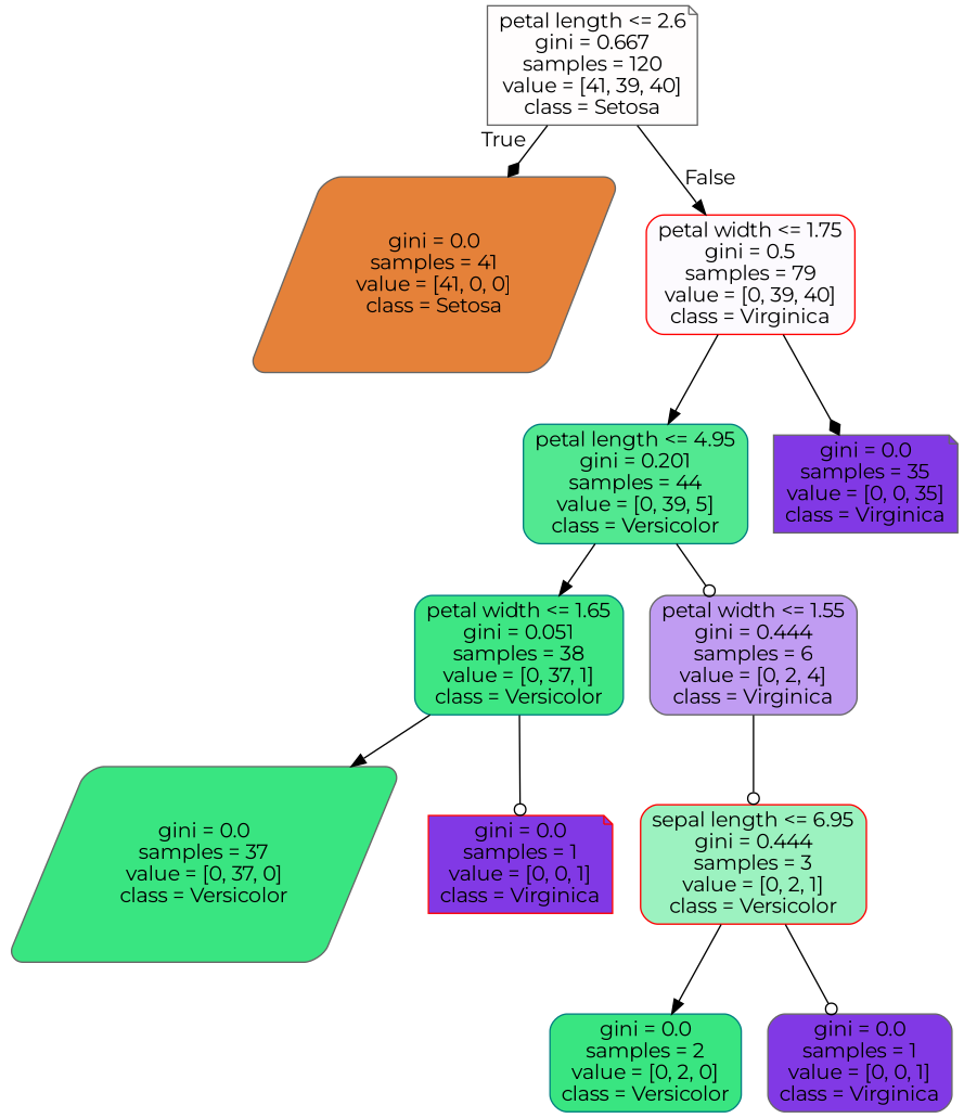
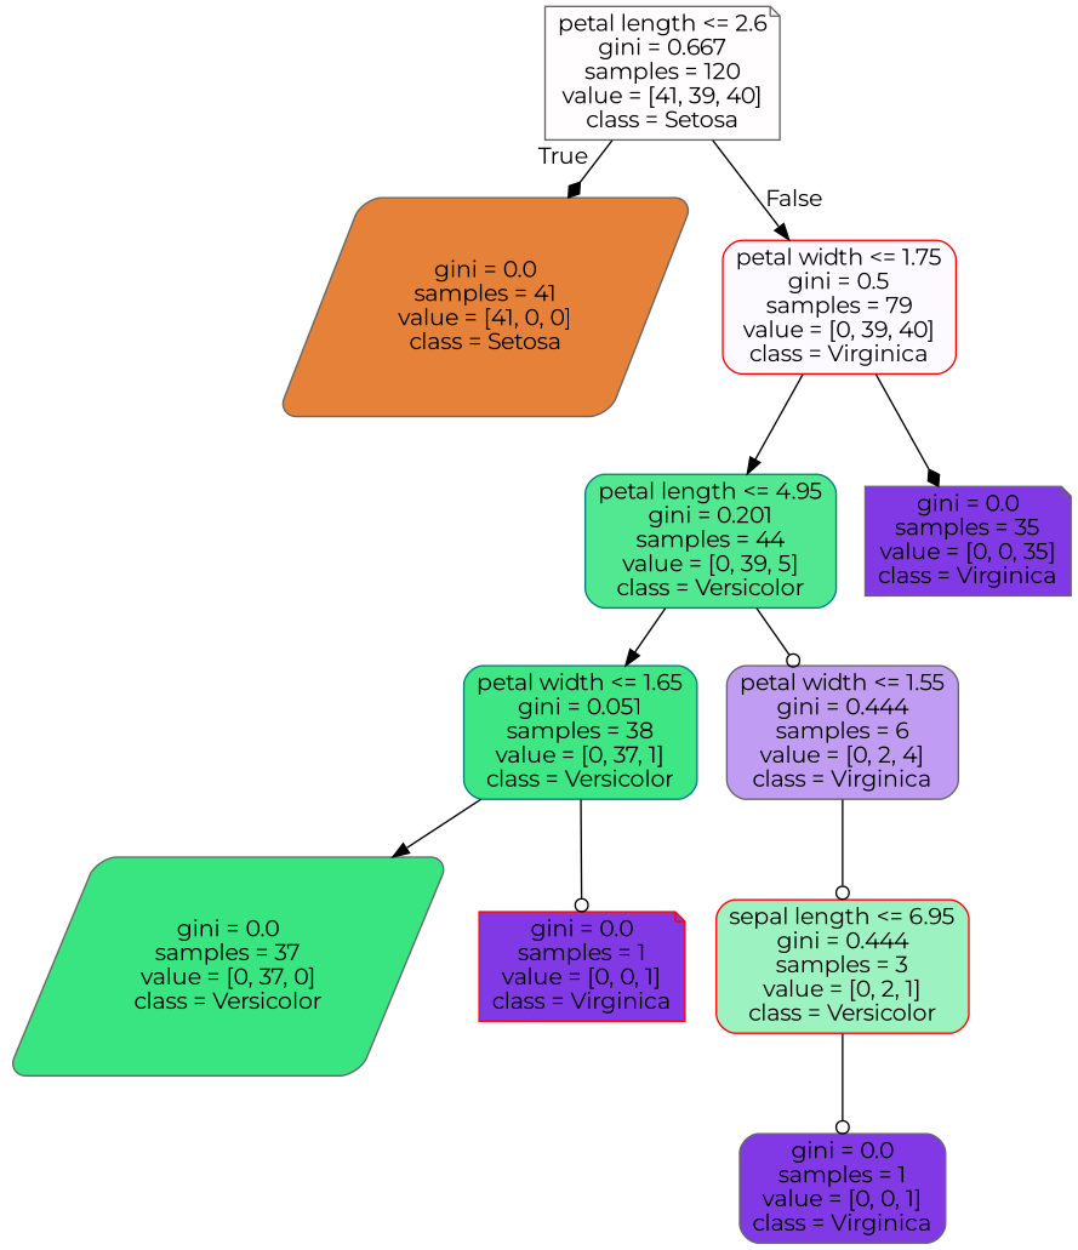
  digraph {
    fontname=Montserrat
    node [color=gray40 fillcolor="#8139e5" fontname=Montserrat shape=box style="filled, rounded"]
    edge [arrowhead=normal fontname=Montserrat]
    n1 [fillcolor="#fffdfd" label="petal length <= 2.6\ngini = 0.667\nsamples = 120\nvalue = [41, 39, 40]\nclass = Setosa" shape=note]
    n2 [fillcolor="#e58139" label="gini = 0.0\nsamples = 41\nvalue = [41, 0, 0]\nclass = Setosa" shape=parallelogram]
    n3 [color=red fillcolor="#fcfafe" label="petal width <= 1.75\ngini = 0.5\nsamples = 79\nvalue = [0, 39, 40]\nclass = Virginica"]
    n4 [color=teal fillcolor="#52e891" label="petal length <= 4.95\ngini = 0.201\nsamples = 44\nvalue = [0, 39, 5]\nclass = Versicolor"]
    n5 [label="gini = 0.0\nsamples = 35\nvalue = [0, 0, 35]\nclass = Virginica" shape=note]
    n6 [color=teal fillcolor="#3ee684" label="petal width <= 1.65\ngini = 0.051\nsamples = 38\nvalue = [0, 37, 1]\nclass = Versicolor"]
    n7 [fillcolor="#c09cf2" label="petal width <= 1.55\ngini = 0.444\nsamples = 6\nvalue = [0, 2, 4]\nclass = Virginica"]
    n8 [fillcolor="#39e581" label="gini = 0.0\nsamples = 37\nvalue = [0, 37, 0]\nclass = Versicolor" shape=parallelogram]
    n9 [color=red label="gini = 0.0\nsamples = 1\nvalue = [0, 0, 1]\nclass = Virginica" shape=note]
    n10 [color=red fillcolor="#9cf2c0" label="sepal length <= 6.95\ngini = 0.444\nsamples = 3\nvalue = [0, 2, 1]\nclass = Versicolor"]
-   n11 [color=teal fillcolor="#39e581" label="gini = 0.0\nsamples = 2\nvalue = [0, 2, 0]\nclass = Versicolor"]
    n12 [label="gini = 0.0\nsamples = 1\nvalue = [0, 0, 1]\nclass = Virginica"]
    n1 -> n2 [arrowhead=diamond headlabel=True labelangle=45 labeldistance=2.5]
    n1 -> n3 [headlabel=False labelangle=-45 labeldistance=2.5]
    n3 -> n4
    n3 -> n5 [arrowhead=diamond]
    n4 -> n6
    n4 -> n7 [arrowhead=odot]
    n6 -> n8
    n6 -> n9 [arrowhead=odot]
    n7 -> n10 [arrowhead=odot]
-   n10 -> n11
    n10 -> n12 [arrowhead=odot]
  }
